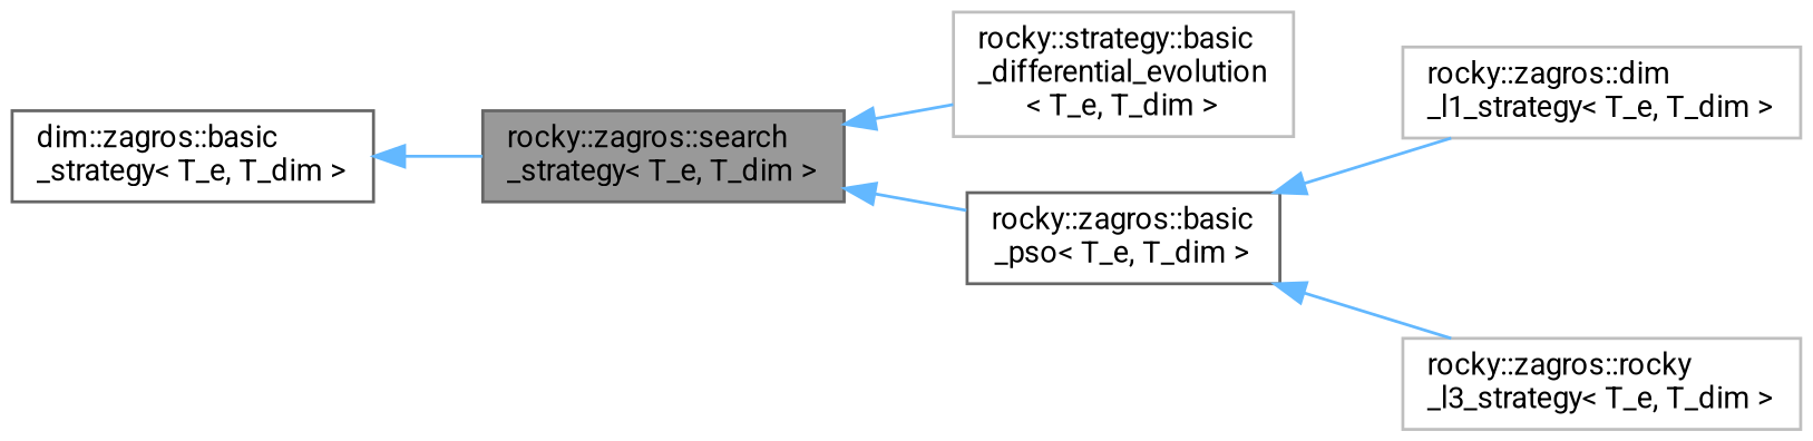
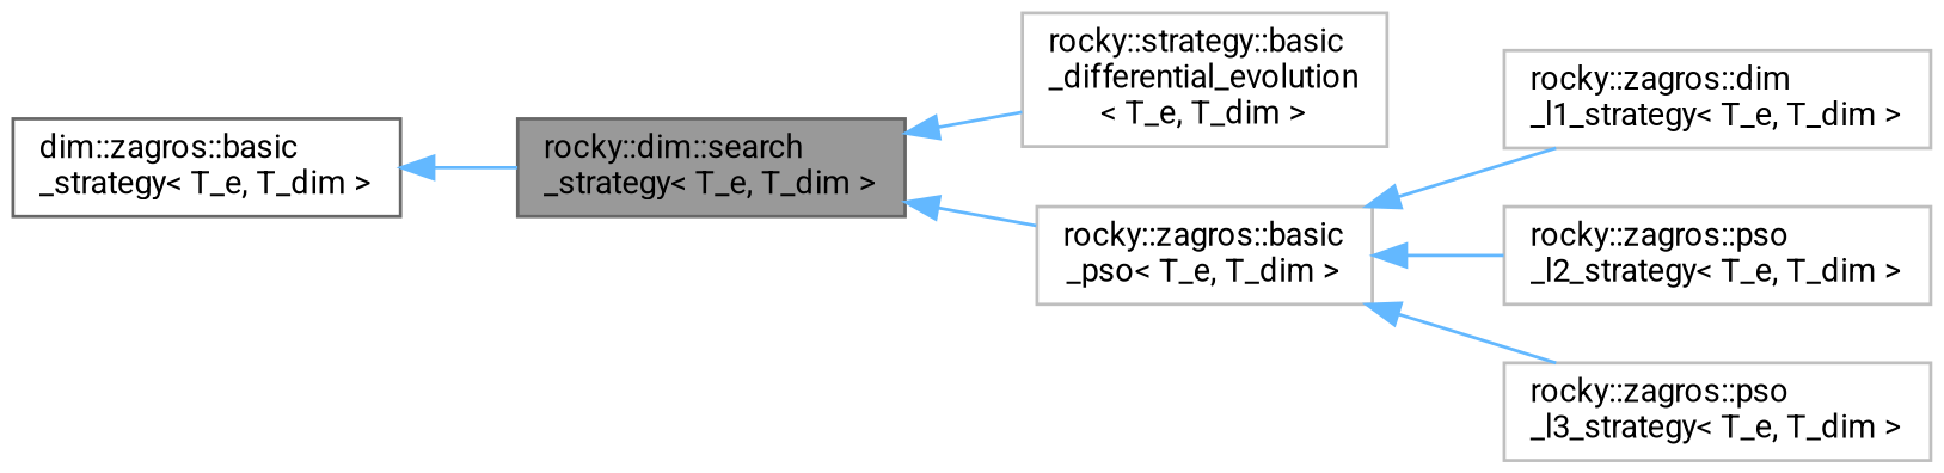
  digraph {
    fontname=Roboto
    rankdir=LR
    node [color=grey75 fillcolor=white fontname=Roboto fontsize=10 shape=box style=filled]
    edge [color=steelblue1 dir=back fontname=Roboto fontsize=10 labelfontname=Helvetica labelfontsize=10 style=solid]
-   n1 [color=gray40 fillcolor=grey60 fontcolor=black height=0.2 label="rocky::zagros::search\l_strategy\< T_e, T_dim \>" width=0.4]
+   n1 [color=gray40 fillcolor=grey60 fontcolor=black height=0.2 label="rocky::dim::search\l_strategy\< T_e, T_dim \>" width=0.4]
    n2 [height=0.2 label="rocky::strategy::basic\l_differential_evolution\l\< T_e, T_dim \>" width=0.4]
-   n3 [color=gray40 height=0.2 label="rocky::zagros::basic\l_pso\< T_e, T_dim \>" width=0.4]
+   n3 [height=0.2 label="rocky::zagros::basic\l_pso\< T_e, T_dim \>" width=0.4]
    n4 [height=0.2 label="rocky::zagros::dim\l_l1_strategy\< T_e, T_dim \>" width=0.4]
-   n6 [height=0.2 label="rocky::zagros::rocky\l_l3_strategy\< T_e, T_dim \>" width=0.4]
+   n5 [height=0.2 label="rocky::zagros::pso\l_l2_strategy\< T_e, T_dim \>" width=0.4]
+   n6 [height=0.2 label="rocky::zagros::pso\l_l3_strategy\< T_e, T_dim \>" width=0.4]
    n7 [color=gray40 height=0.2 label="dim::zagros::basic\l_strategy\< T_e, T_dim \>" width=0.4]
    n1 -> n2
    n1 -> n3
    n3 -> n4
+   n3 -> n5
    n3 -> n6
    n7 -> n1
  }
